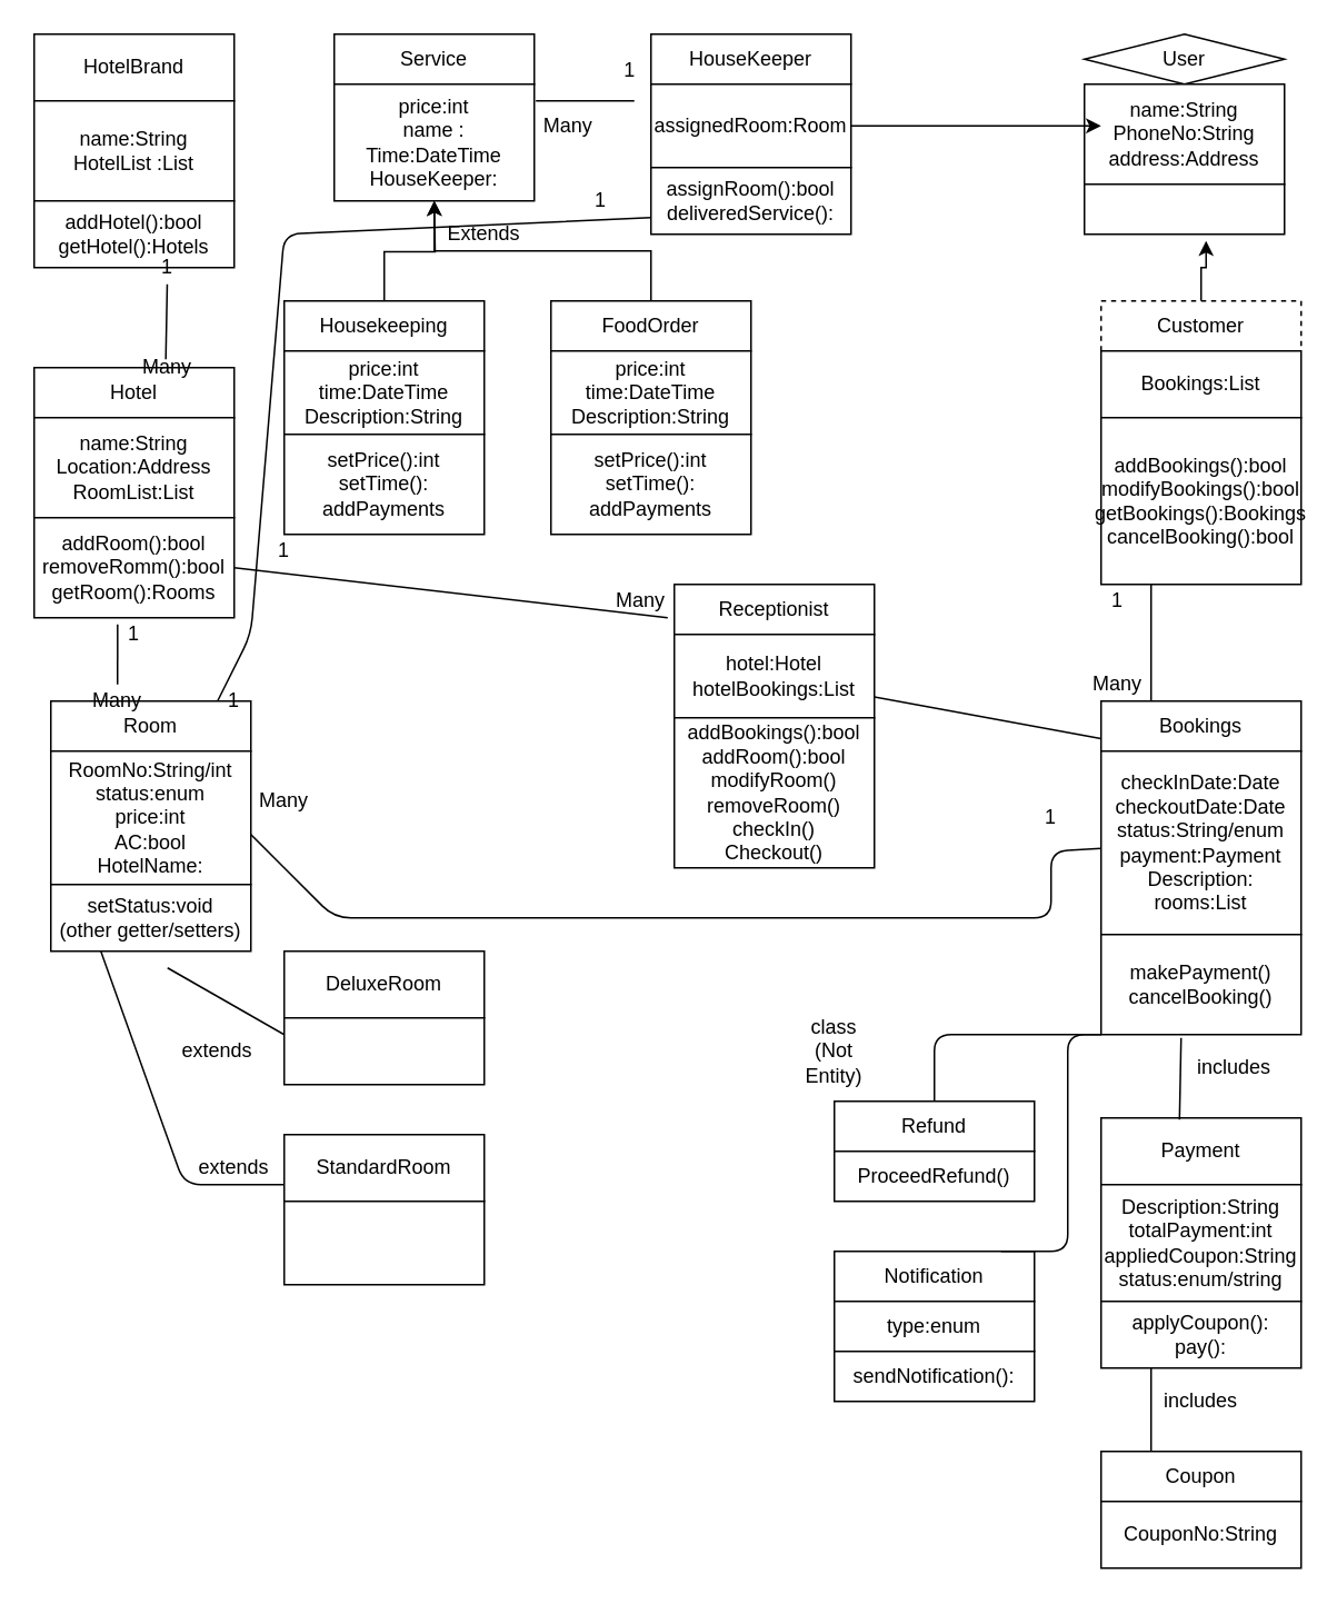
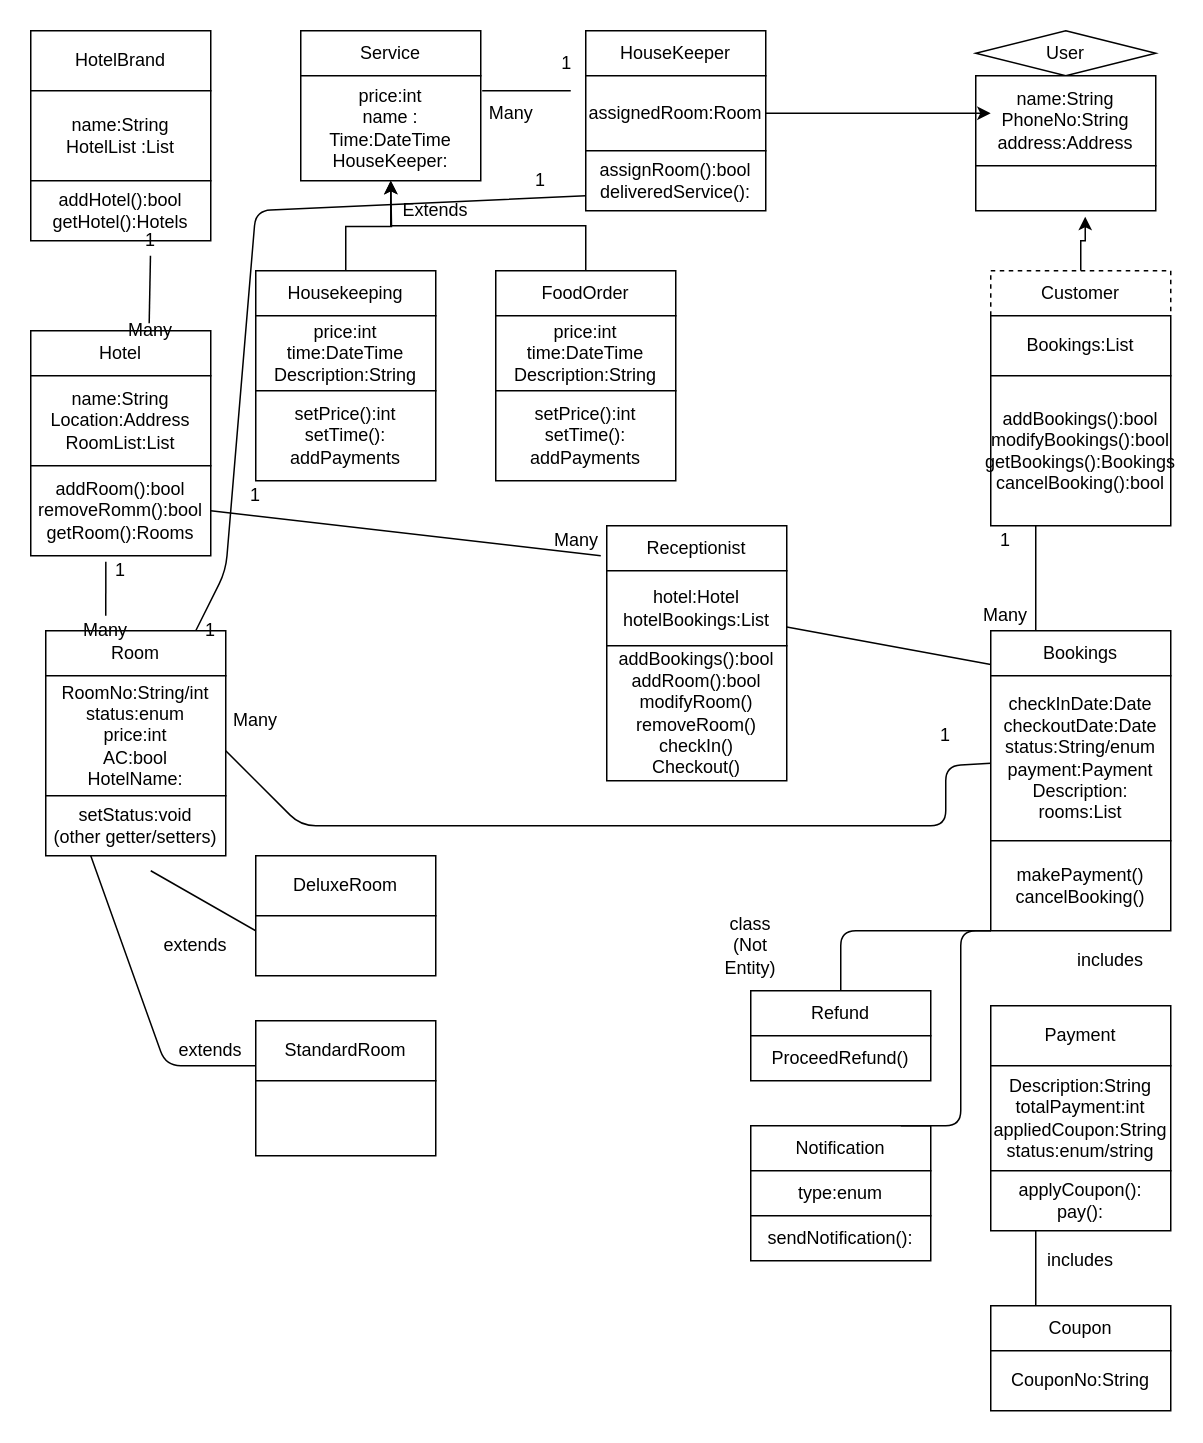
  <mxCell id="0" />
  <mxCell id="1" parent="0" />
  <mxCell id="2" value="HotelBrand" style="rounded=0;whiteSpace=wrap;html=1;" vertex="1" parent="1"><mxGeometry x="20" y="20" width="120" height="40" as="geometry" /></mxCell>
  <mxCell id="3" value="name:String&lt;br&gt;HotelList :List" style="rounded=0;whiteSpace=wrap;html=1;" vertex="1" parent="1"><mxGeometry x="20" y="60" width="120" height="60" as="geometry" /></mxCell>
  <mxCell id="4" value="addHotel():bool&lt;br&gt;getHotel():Hotels" style="rounded=0;whiteSpace=wrap;html=1;" vertex="1" parent="1"><mxGeometry x="20" y="120" width="120" height="40" as="geometry" /></mxCell>
  <mxCell id="5" value="Hotel" style="rounded=0;whiteSpace=wrap;html=1;" vertex="1" parent="1"><mxGeometry x="20" y="220" width="120" height="30" as="geometry" /></mxCell>
  <mxCell id="6" value="name:String&lt;br&gt;Location:Address&lt;br&gt;RoomList:List&lt;br&gt;" style="rounded=0;whiteSpace=wrap;html=1;" vertex="1" parent="1"><mxGeometry x="20" y="250" width="120" height="60" as="geometry" /></mxCell>
  <mxCell id="7" value="addRoom():bool&lt;br&gt;removeRomm():bool&lt;br&gt;getRoom():Rooms" style="rounded=0;whiteSpace=wrap;html=1;" vertex="1" parent="1"><mxGeometry x="20" y="310" width="120" height="60" as="geometry" /></mxCell>
  <mxCell id="8" value="" style="endArrow=none;html=1;exitX=0.658;exitY=-0.167;exitDx=0;exitDy=0;exitPerimeter=0;" edge="1" parent="1" source="5" target="9"><mxGeometry width="50" height="50" relative="1" as="geometry"><mxPoint x="50" y="210" as="sourcePoint" /><mxPoint x="100" y="160" as="targetPoint" /></mxGeometry></mxCell>
  <mxCell id="9" value="1" style="text;html=1;strokeColor=none;fillColor=none;align=center;verticalAlign=middle;whiteSpace=wrap;rounded=0;" vertex="1" parent="1"><mxGeometry x="80" y="150" width="40" height="20" as="geometry" /></mxCell>
  <mxCell id="10" value="Many" style="text;html=1;strokeColor=none;fillColor=none;align=center;verticalAlign=middle;whiteSpace=wrap;rounded=0;" vertex="1" parent="1"><mxGeometry x="80" y="210" width="40" height="20" as="geometry" /></mxCell>
  <mxCell id="11" value="Room" style="rounded=0;whiteSpace=wrap;html=1;" vertex="1" parent="1"><mxGeometry x="30" y="420" width="120" height="30" as="geometry" /></mxCell>
  <mxCell id="12" value="RoomNo:String/int&lt;br&gt;status:enum&lt;br&gt;price:int&lt;br&gt;AC:bool&lt;br&gt;HotelName:" style="rounded=0;whiteSpace=wrap;html=1;" vertex="1" parent="1"><mxGeometry x="30" y="450" width="120" height="80" as="geometry" /></mxCell>
  <mxCell id="13" value="setStatus:void&lt;br&gt;(other getter/setters)" style="rounded=0;whiteSpace=wrap;html=1;" vertex="1" parent="1"><mxGeometry x="30" y="530" width="120" height="40" as="geometry" /></mxCell>
  <mxCell id="14" value="DeluxeRoom" style="rounded=0;whiteSpace=wrap;html=1;" vertex="1" parent="1"><mxGeometry x="170" y="570" width="120" height="40" as="geometry" /></mxCell>
  <mxCell id="15" value="" style="rounded=0;whiteSpace=wrap;html=1;" vertex="1" parent="1"><mxGeometry x="170" y="610" width="120" height="40" as="geometry" /></mxCell>
  <mxCell id="16" value="StandardRoom" style="rounded=0;whiteSpace=wrap;html=1;" vertex="1" parent="1"><mxGeometry x="170" y="680" width="120" height="40" as="geometry" /></mxCell>
  <mxCell id="17" value="" style="rounded=0;whiteSpace=wrap;html=1;" vertex="1" parent="1"><mxGeometry x="170" y="720" width="120" height="50" as="geometry" /></mxCell>
  <mxCell id="18" value="" style="endArrow=none;html=1;entryX=0;entryY=0.25;entryDx=0;entryDy=0;" edge="1" parent="1" target="15"><mxGeometry width="50" height="50" relative="1" as="geometry"><mxPoint x="100" y="580" as="sourcePoint" /><mxPoint x="160" y="620" as="targetPoint" /></mxGeometry></mxCell>
  <mxCell id="19" value="" style="endArrow=none;html=1;entryX=0;entryY=0.75;entryDx=0;entryDy=0;exitX=0.25;exitY=1;exitDx=0;exitDy=0;" edge="1" parent="1" source="13" target="16"><mxGeometry width="50" height="50" relative="1" as="geometry"><mxPoint x="30" y="720" as="sourcePoint" /><mxPoint x="160" y="670" as="targetPoint" /><Array as="points"><mxPoint x="110" y="710" /></Array></mxGeometry></mxCell>
  <mxCell id="20" value="extends" style="text;html=1;strokeColor=none;fillColor=none;align=center;verticalAlign=middle;whiteSpace=wrap;rounded=0;" vertex="1" parent="1"><mxGeometry x="110" y="620" width="40" height="20" as="geometry" /></mxCell>
  <mxCell id="21" value="extends" style="text;html=1;strokeColor=none;fillColor=none;align=center;verticalAlign=middle;whiteSpace=wrap;rounded=0;" vertex="1" parent="1"><mxGeometry x="120" y="690" width="40" height="20" as="geometry" /></mxCell>
  <mxCell id="22" value="" style="endArrow=none;html=1;entryX=0.417;entryY=1.067;entryDx=0;entryDy=0;entryPerimeter=0;" edge="1" parent="1" source="24" target="7"><mxGeometry width="50" height="50" relative="1" as="geometry"><mxPoint x="70" y="420" as="sourcePoint" /><mxPoint x="120" y="370" as="targetPoint" /></mxGeometry></mxCell>
  <mxCell id="23" value="1" style="text;html=1;strokeColor=none;fillColor=none;align=center;verticalAlign=middle;whiteSpace=wrap;rounded=0;" vertex="1" parent="1"><mxGeometry x="60" y="370" width="40" height="20" as="geometry" /></mxCell>
  <mxCell id="24" value="Many" style="text;html=1;strokeColor=none;fillColor=none;align=center;verticalAlign=middle;whiteSpace=wrap;rounded=0;" vertex="1" parent="1"><mxGeometry x="50" y="410" width="40" height="20" as="geometry" /></mxCell>
  <mxCell id="25" value="User" style="rhombus;whiteSpace=wrap;html=1;" vertex="1" parent="1"><mxGeometry x="650" y="20" width="120" height="30" as="geometry" /></mxCell>
  <mxCell id="26" value="name:String&lt;br&gt;PhoneNo:String&lt;br&gt;address:Address" style="rounded=0;whiteSpace=wrap;html=1;" vertex="1" parent="1"><mxGeometry x="650" y="50" width="120" height="60" as="geometry" /></mxCell>
  <mxCell id="27" value="&lt;br&gt;" style="rounded=0;whiteSpace=wrap;html=1;" vertex="1" parent="1"><mxGeometry x="650" y="110" width="120" height="30" as="geometry" /></mxCell>
  <mxCell id="28" value="HouseKeeper" style="rounded=0;whiteSpace=wrap;html=1;" vertex="1" parent="1"><mxGeometry x="390" y="20" width="120" height="30" as="geometry" /></mxCell>
  <mxCell id="29" style="edgeStyle=orthogonalEdgeStyle;rounded=0;orthogonalLoop=1;jettySize=auto;html=1;entryX=0.083;entryY=0.417;entryDx=0;entryDy=0;entryPerimeter=0;" edge="1" parent="1" source="30" target="26"><mxGeometry relative="1" as="geometry" /></mxCell>
  <mxCell id="30" value="assignedRoom:Room" style="rounded=0;whiteSpace=wrap;html=1;" vertex="1" parent="1"><mxGeometry x="390" y="50" width="120" height="50" as="geometry" /></mxCell>
  <mxCell id="31" value="assignRoom():bool&lt;br&gt;deliveredService():" style="rounded=0;whiteSpace=wrap;html=1;" vertex="1" parent="1"><mxGeometry x="390" y="100" width="120" height="40" as="geometry" /></mxCell>
  <mxCell id="32" value="Service" style="rounded=0;whiteSpace=wrap;html=1;" vertex="1" parent="1"><mxGeometry x="200" y="20" width="120" height="30" as="geometry" /></mxCell>
  <mxCell id="33" value="price:int&lt;br&gt;name :&lt;br&gt;Time:DateTime&lt;br&gt;HouseKeeper:" style="rounded=0;whiteSpace=wrap;html=1;" vertex="1" parent="1"><mxGeometry x="200" y="50" width="120" height="70" as="geometry" /></mxCell>
  <mxCell id="34" style="edgeStyle=orthogonalEdgeStyle;rounded=0;orthogonalLoop=1;jettySize=auto;html=1;exitX=0.5;exitY=0;exitDx=0;exitDy=0;" edge="1" parent="1" source="35"><mxGeometry relative="1" as="geometry"><mxPoint x="260" y="120" as="targetPoint" /></mxGeometry></mxCell>
  <mxCell id="35" value="Housekeeping" style="rounded=0;whiteSpace=wrap;html=1;" vertex="1" parent="1"><mxGeometry x="170" y="180" width="120" height="30" as="geometry" /></mxCell>
  <mxCell id="36" value="price:int&lt;br&gt;time:DateTime&lt;br&gt;Description:String" style="rounded=0;whiteSpace=wrap;html=1;" vertex="1" parent="1"><mxGeometry x="170" y="210" width="120" height="50" as="geometry" /></mxCell>
  <mxCell id="37" value="setPrice():int&lt;br&gt;setTime():&lt;br&gt;addPayments" style="rounded=0;whiteSpace=wrap;html=1;" vertex="1" parent="1"><mxGeometry x="170" y="260" width="120" height="60" as="geometry" /></mxCell>
  <mxCell id="38" style="edgeStyle=orthogonalEdgeStyle;rounded=0;orthogonalLoop=1;jettySize=auto;html=1;exitX=0.5;exitY=0;exitDx=0;exitDy=0;entryX=0.5;entryY=1;entryDx=0;entryDy=0;" edge="1" parent="1" source="39" target="33"><mxGeometry relative="1" as="geometry" /></mxCell>
  <mxCell id="39" value="FoodOrder" style="rounded=0;whiteSpace=wrap;html=1;" vertex="1" parent="1"><mxGeometry x="330" y="180" width="120" height="30" as="geometry" /></mxCell>
  <mxCell id="40" value="price:int&lt;br&gt;time:DateTime&lt;br&gt;Description:String" style="rounded=0;whiteSpace=wrap;html=1;" vertex="1" parent="1"><mxGeometry x="330" y="210" width="120" height="50" as="geometry" /></mxCell>
  <mxCell id="41" value="setPrice():int&lt;br&gt;setTime():&lt;br&gt;addPayments" style="rounded=0;whiteSpace=wrap;html=1;" vertex="1" parent="1"><mxGeometry x="330" y="260" width="120" height="60" as="geometry" /></mxCell>
  <mxCell id="42" value="" style="endArrow=none;html=1;exitX=1.008;exitY=0.143;exitDx=0;exitDy=0;exitPerimeter=0;" edge="1" parent="1" source="33"><mxGeometry width="50" height="50" relative="1" as="geometry"><mxPoint x="330" y="90" as="sourcePoint" /><mxPoint x="380" y="60" as="targetPoint" /></mxGeometry></mxCell>
  <mxCell id="43" value="Many" style="text;html=1;align=center;verticalAlign=middle;resizable=0;points=[];autosize=1;" vertex="1" parent="1"><mxGeometry x="320" y="65" width="40" height="20" as="geometry" /></mxCell>
  <mxCell id="44" value="1" style="text;html=1;align=center;verticalAlign=middle;resizable=0;points=[];autosize=1;" vertex="1" parent="1"><mxGeometry x="367" y="32" width="20" height="20" as="geometry" /></mxCell>
  <mxCell id="45" value="Extends" style="text;html=1;strokeColor=none;fillColor=none;align=center;verticalAlign=middle;whiteSpace=wrap;rounded=0;" vertex="1" parent="1"><mxGeometry x="270" y="130" width="40" height="20" as="geometry" /></mxCell>
  <mxCell id="46" value="" style="edgeStyle=orthogonalEdgeStyle;rounded=0;orthogonalLoop=1;jettySize=auto;html=1;entryX=0.608;entryY=1.133;entryDx=0;entryDy=0;entryPerimeter=0;" edge="1" parent="1" source="47" target="27"><mxGeometry relative="1" as="geometry" /></mxCell>
  <mxCell id="47" value="Customer" style="rounded=0;whiteSpace=wrap;html=1;dashed=1;" vertex="1" parent="1"><mxGeometry x="660" y="180" width="120" height="30" as="geometry" /></mxCell>
  <mxCell id="48" value="" style="endArrow=none;html=1;entryX=0;entryY=0.75;entryDx=0;entryDy=0;" edge="1" parent="1" target="31"><mxGeometry width="50" height="50" relative="1" as="geometry"><mxPoint x="130" y="420" as="sourcePoint" /><mxPoint x="180" y="370" as="targetPoint" /><Array as="points"><mxPoint x="150" y="380" /><mxPoint x="170" y="140" /></Array></mxGeometry></mxCell>
  <mxCell id="49" value="1" style="text;html=1;strokeColor=none;fillColor=none;align=center;verticalAlign=middle;whiteSpace=wrap;rounded=0;" vertex="1" parent="1"><mxGeometry x="120" y="410" width="40" height="20" as="geometry" /></mxCell>
  <mxCell id="50" value="1" style="text;html=1;strokeColor=none;fillColor=none;align=center;verticalAlign=middle;whiteSpace=wrap;rounded=0;" vertex="1" parent="1"><mxGeometry x="340" y="110" width="40" height="20" as="geometry" /></mxCell>
  <mxCell id="51" value="Bookings:List" style="rounded=0;whiteSpace=wrap;html=1;" vertex="1" parent="1"><mxGeometry x="660" y="210" width="120" height="40" as="geometry" /></mxCell>
  <mxCell id="52" value="addBookings():bool&lt;br&gt;modifyBookings():bool&lt;br&gt;getBookings():Bookings&lt;br&gt;cancelBooking():bool" style="rounded=0;whiteSpace=wrap;html=1;" vertex="1" parent="1"><mxGeometry x="660" y="250" width="120" height="100" as="geometry" /></mxCell>
  <mxCell id="53" value="Bookings" style="rounded=0;whiteSpace=wrap;html=1;" vertex="1" parent="1"><mxGeometry x="660" y="420" width="120" height="30" as="geometry" /></mxCell>
  <mxCell id="54" value="checkInDate:Date&lt;br&gt;checkoutDate:Date&lt;br&gt;status:String/enum&lt;br&gt;payment:Payment&lt;br&gt;Description:&lt;br&gt;rooms:List" style="rounded=0;whiteSpace=wrap;html=1;" vertex="1" parent="1"><mxGeometry x="660" y="450" width="120" height="110" as="geometry" /></mxCell>
  <mxCell id="55" value="makePayment()&lt;br&gt;cancelBooking()" style="rounded=0;whiteSpace=wrap;html=1;" vertex="1" parent="1"><mxGeometry x="660" y="560" width="120" height="60" as="geometry" /></mxCell>
  <mxCell id="56" value="" style="endArrow=none;html=1;" edge="1" parent="1" target="54"><mxGeometry width="50" height="50" relative="1" as="geometry"><mxPoint x="150" y="500" as="sourcePoint" /><mxPoint x="200" y="450" as="targetPoint" /><Array as="points"><mxPoint x="200" y="550" /><mxPoint x="390" y="550" /><mxPoint x="630" y="550" /><mxPoint x="630" y="510" /></Array></mxGeometry></mxCell>
  <mxCell id="57" value="Many" style="text;html=1;strokeColor=none;fillColor=none;align=center;verticalAlign=middle;whiteSpace=wrap;rounded=0;" vertex="1" parent="1"><mxGeometry x="150" y="470" width="40" height="20" as="geometry" /></mxCell>
  <mxCell id="58" value="1" style="text;html=1;strokeColor=none;fillColor=none;align=center;verticalAlign=middle;whiteSpace=wrap;rounded=0;" vertex="1" parent="1"><mxGeometry x="610" y="480" width="40" height="20" as="geometry" /></mxCell>
  <mxCell id="59" value="" style="endArrow=none;html=1;entryX=0.25;entryY=1;entryDx=0;entryDy=0;" edge="1" parent="1" target="52"><mxGeometry width="50" height="50" relative="1" as="geometry"><mxPoint x="690" y="420" as="sourcePoint" /><mxPoint x="740" y="370" as="targetPoint" /></mxGeometry></mxCell>
  <mxCell id="60" value="Many" style="text;html=1;strokeColor=none;fillColor=none;align=center;verticalAlign=middle;whiteSpace=wrap;rounded=0;" vertex="1" parent="1"><mxGeometry x="650" y="400" width="40" height="20" as="geometry" /></mxCell>
  <mxCell id="61" value="1" style="text;html=1;strokeColor=none;fillColor=none;align=center;verticalAlign=middle;whiteSpace=wrap;rounded=0;" vertex="1" parent="1"><mxGeometry x="650" y="350" width="40" height="20" as="geometry" /></mxCell>
  <mxCell id="62" value="Payment" style="rounded=0;whiteSpace=wrap;html=1;" vertex="1" parent="1"><mxGeometry x="660" y="670" width="120" height="40" as="geometry" /></mxCell>
  <mxCell id="63" value="Description:String&lt;br&gt;totalPayment:int&lt;br&gt;appliedCoupon:String&lt;br&gt;status:enum/string" style="rounded=0;whiteSpace=wrap;html=1;" vertex="1" parent="1"><mxGeometry x="660" y="710" width="120" height="70" as="geometry" /></mxCell>
  <mxCell id="64" value="applyCoupon():&lt;br&gt;pay():" style="rounded=0;whiteSpace=wrap;html=1;" vertex="1" parent="1"><mxGeometry x="660" y="780" width="120" height="40" as="geometry" /></mxCell>
  <mxCell id="65" value="Coupon" style="rounded=0;whiteSpace=wrap;html=1;" vertex="1" parent="1"><mxGeometry x="660" y="870" width="120" height="30" as="geometry" /></mxCell>
  <mxCell id="66" value="CouponNo:String" style="rounded=0;whiteSpace=wrap;html=1;" vertex="1" parent="1"><mxGeometry x="660" y="900" width="120" height="40" as="geometry" /></mxCell>
  <mxCell id="67" value="" style="endArrow=none;html=1;entryX=0.25;entryY=1;entryDx=0;entryDy=0;" edge="1" parent="1" target="64"><mxGeometry width="50" height="50" relative="1" as="geometry"><mxPoint x="690" y="870" as="sourcePoint" /><mxPoint x="740" y="820" as="targetPoint" /></mxGeometry></mxCell>
  <mxCell id="68" value="includes" style="text;html=1;strokeColor=none;fillColor=none;align=center;verticalAlign=middle;whiteSpace=wrap;rounded=0;" vertex="1" parent="1"><mxGeometry x="700" y="830" width="40" height="20" as="geometry" /></mxCell>
  <mxCell id="69" value="includes" style="text;html=1;strokeColor=none;fillColor=none;align=center;verticalAlign=middle;whiteSpace=wrap;rounded=0;" vertex="1" parent="1"><mxGeometry x="720" y="630" width="40" height="20" as="geometry" /></mxCell>
- <mxCell id="70" value="" style="endArrow=none;html=1;exitX=0.392;exitY=0.025;exitDx=0;exitDy=0;exitPerimeter=0;entryX=0.4;entryY=1.033;entryDx=0;entryDy=0;entryPerimeter=0;" edge="1" parent="1" source="62" target="55"><mxGeometry width="50" height="50" relative="1" as="geometry"><mxPoint x="670" y="670" as="sourcePoint" /><mxPoint x="720" y="620" as="targetPoint" /></mxGeometry></mxCell>
  <mxCell id="71" value="Refund" style="rounded=0;whiteSpace=wrap;html=1;" vertex="1" parent="1"><mxGeometry x="500" y="660" width="120" height="30" as="geometry" /></mxCell>
  <mxCell id="72" value="ProceedRefund()" style="rounded=0;whiteSpace=wrap;html=1;" vertex="1" parent="1"><mxGeometry x="500" y="690" width="120" height="30" as="geometry" /></mxCell>
  <mxCell id="73" value="" style="endArrow=none;html=1;entryX=0;entryY=1;entryDx=0;entryDy=0;" edge="1" parent="1" target="55"><mxGeometry width="50" height="50" relative="1" as="geometry"><mxPoint x="560" y="660" as="sourcePoint" /><mxPoint x="610" y="610" as="targetPoint" /><Array as="points"><mxPoint x="560" y="620" /></Array></mxGeometry></mxCell>
  <mxCell id="74" value="Notification" style="rounded=0;whiteSpace=wrap;html=1;" vertex="1" parent="1"><mxGeometry x="500" y="750" width="120" height="30" as="geometry" /></mxCell>
  <mxCell id="75" value="type:enum" style="rounded=0;whiteSpace=wrap;html=1;" vertex="1" parent="1"><mxGeometry x="500" y="780" width="120" height="30" as="geometry" /></mxCell>
  <mxCell id="76" value="sendNotification():" style="rounded=0;whiteSpace=wrap;html=1;" vertex="1" parent="1"><mxGeometry x="500" y="810" width="120" height="30" as="geometry" /></mxCell>
  <mxCell id="77" value="" style="endArrow=none;html=1;entryX=0;entryY=1;entryDx=0;entryDy=0;" edge="1" parent="1" target="55"><mxGeometry width="50" height="50" relative="1" as="geometry"><mxPoint x="600" y="750" as="sourcePoint" /><mxPoint x="650" y="700" as="targetPoint" /><Array as="points"><mxPoint x="640" y="750" /><mxPoint x="640" y="620" /></Array></mxGeometry></mxCell>
  <mxCell id="78" value="class (Not Entity)" style="text;html=1;strokeColor=none;fillColor=none;align=center;verticalAlign=middle;whiteSpace=wrap;rounded=0;" vertex="1" parent="1"><mxGeometry x="480" y="620" width="40" height="20" as="geometry" /></mxCell>
  <mxCell id="79" value="Receptionist" style="rounded=0;whiteSpace=wrap;html=1;" vertex="1" parent="1"><mxGeometry x="404" y="350" width="120" height="30" as="geometry" /></mxCell>
  <mxCell id="80" value="hotel:Hotel&lt;br&gt;hotelBookings:List" style="rounded=0;whiteSpace=wrap;html=1;" vertex="1" parent="1"><mxGeometry x="404" y="380" width="120" height="50" as="geometry" /></mxCell>
  <mxCell id="81" value="addBookings():bool&lt;br&gt;addRoom():bool&lt;br&gt;modifyRoom()&lt;br&gt;removeRoom()&lt;br&gt;checkIn()&lt;br&gt;Checkout()" style="rounded=0;whiteSpace=wrap;html=1;" vertex="1" parent="1"><mxGeometry x="404" y="430" width="120" height="90" as="geometry" /></mxCell>
  <mxCell id="82" value="" style="endArrow=none;html=1;exitX=1;exitY=0.75;exitDx=0;exitDy=0;entryX=0;entryY=0.75;entryDx=0;entryDy=0;" edge="1" parent="1" source="80" target="53"><mxGeometry width="50" height="50" relative="1" as="geometry"><mxPoint x="540" y="440" as="sourcePoint" /><mxPoint x="590" y="390" as="targetPoint" /></mxGeometry></mxCell>
  <mxCell id="83" value="" style="endArrow=none;html=1;exitX=1;exitY=0.5;exitDx=0;exitDy=0;" edge="1" parent="1" source="7"><mxGeometry width="50" height="50" relative="1" as="geometry"><mxPoint x="310" y="440" as="sourcePoint" /><mxPoint x="400" y="370" as="targetPoint" /></mxGeometry></mxCell>
  <mxCell id="84" value="1" style="text;html=1;strokeColor=none;fillColor=none;align=center;verticalAlign=middle;whiteSpace=wrap;rounded=0;" vertex="1" parent="1"><mxGeometry x="150" y="320" width="40" height="20" as="geometry" /></mxCell>
  <mxCell id="85" value="Many" style="text;html=1;strokeColor=none;fillColor=none;align=center;verticalAlign=middle;whiteSpace=wrap;rounded=0;" vertex="1" parent="1"><mxGeometry x="364" y="350" width="40" height="20" as="geometry" /></mxCell>
